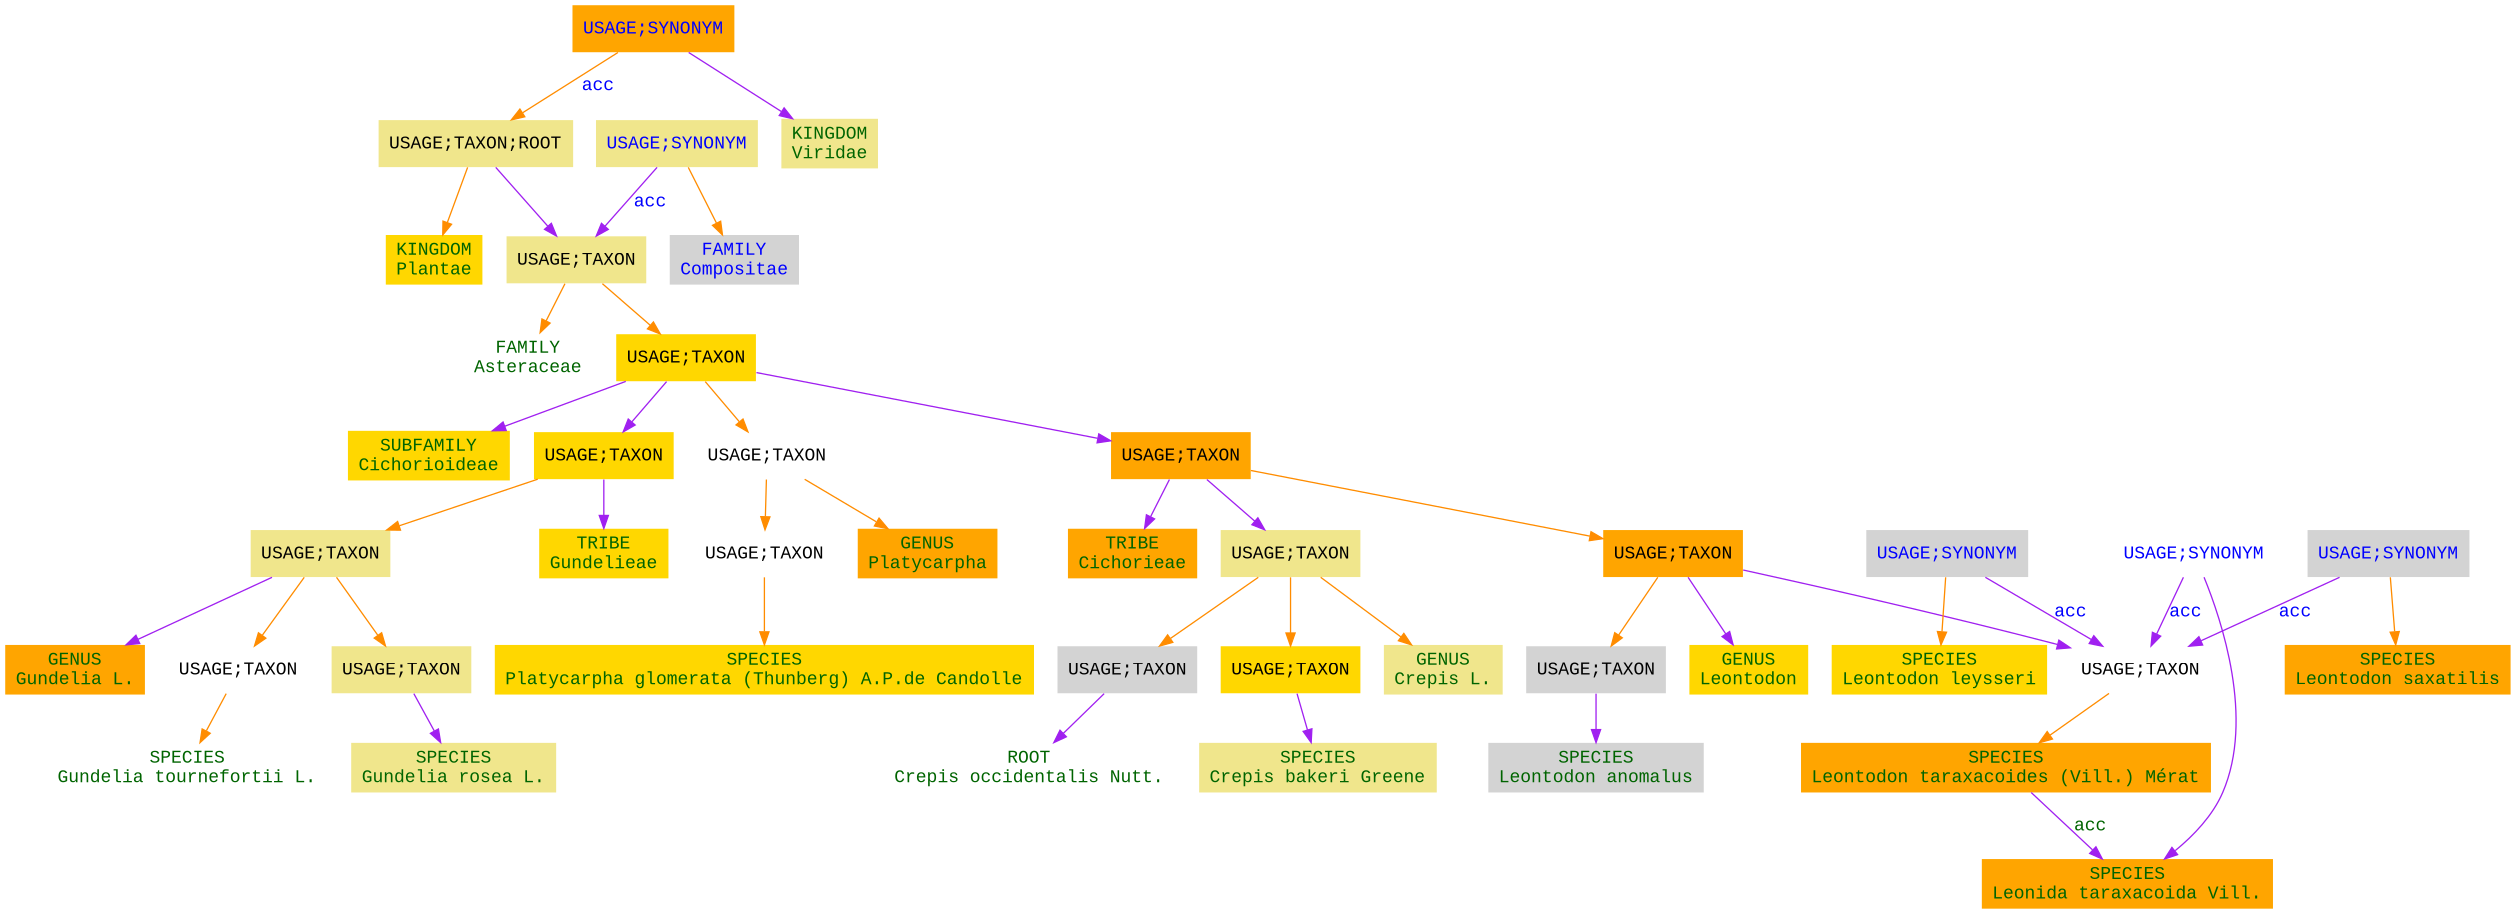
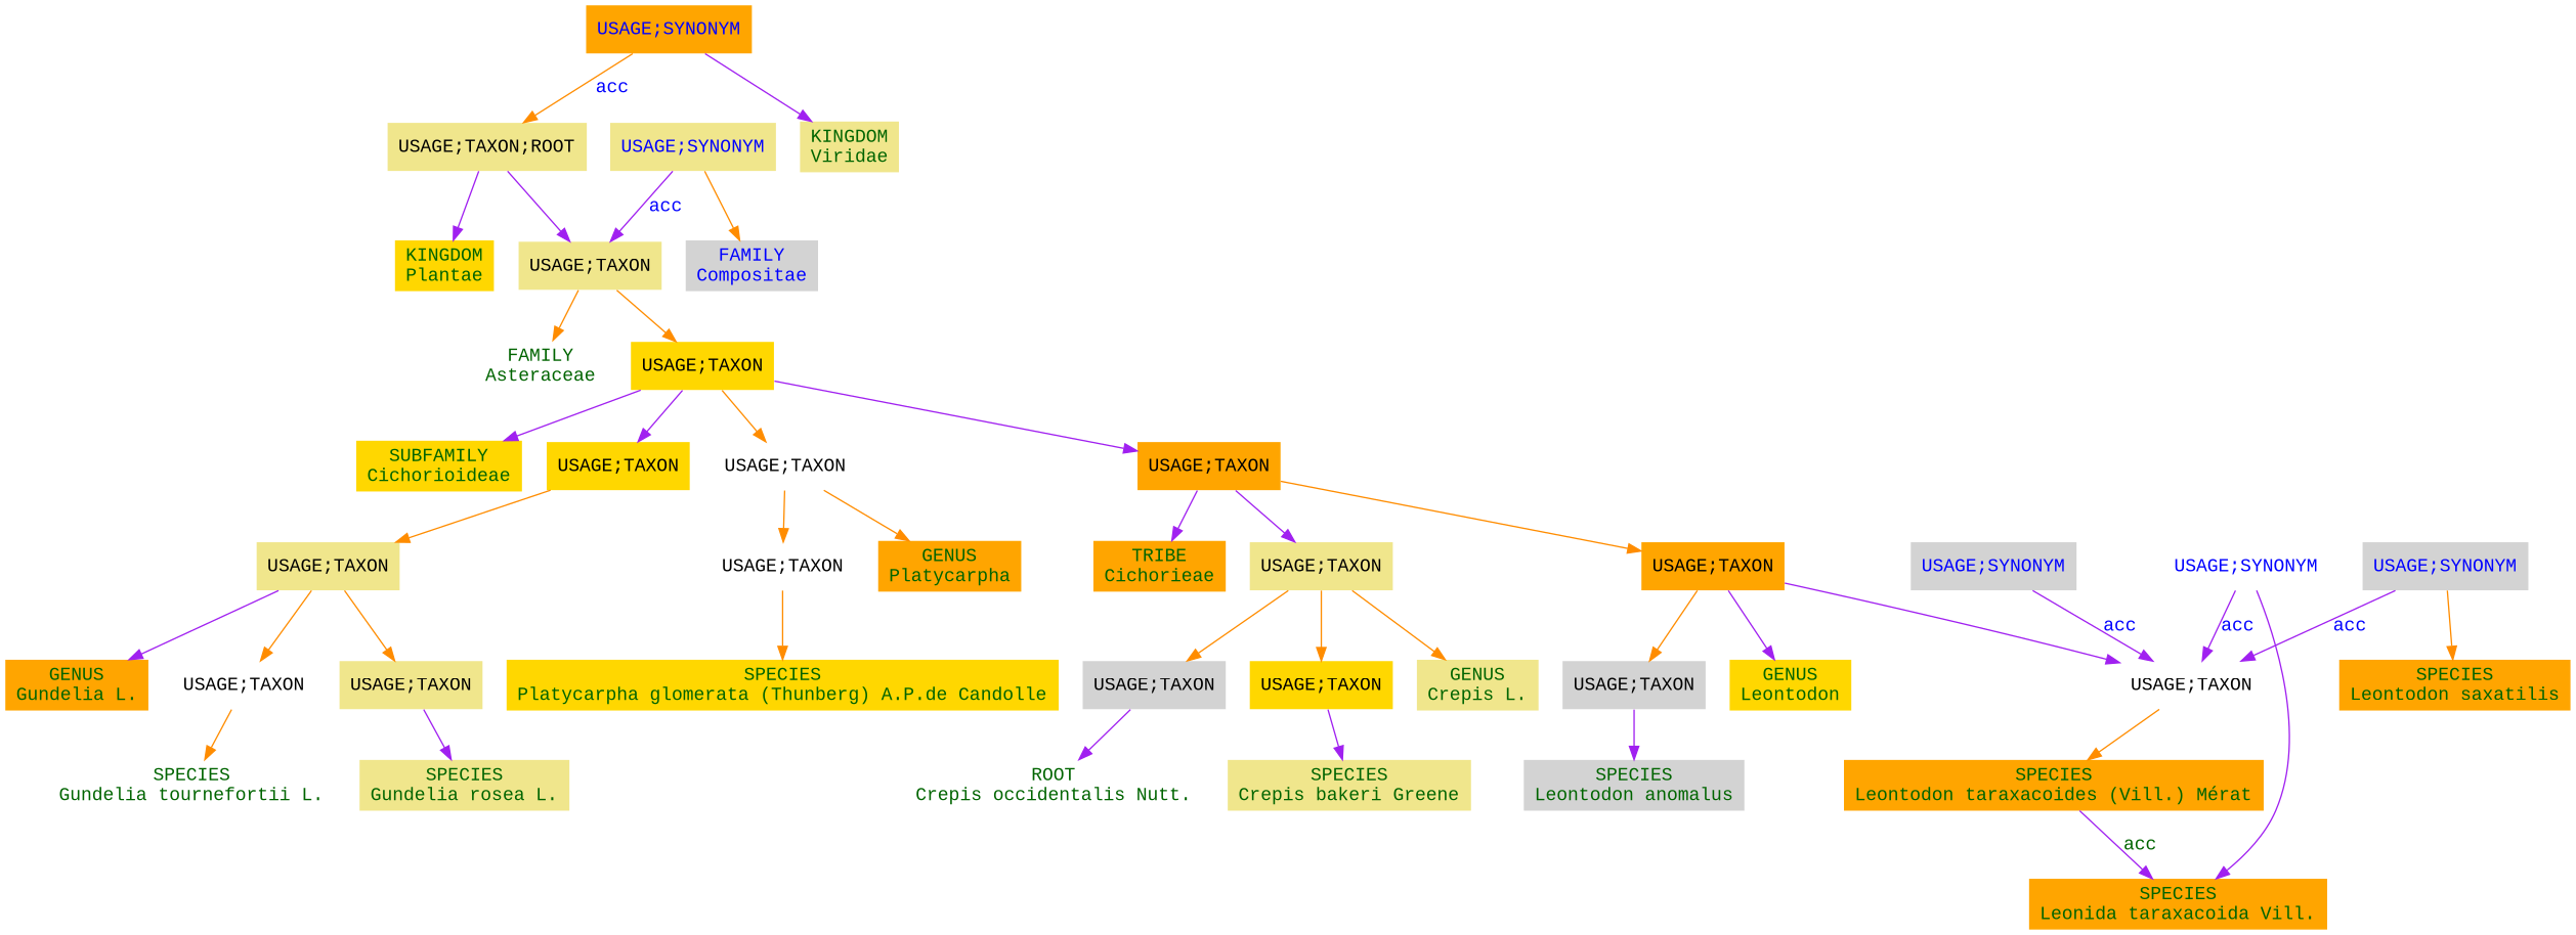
  digraph {
    fontname="Liberation Mono"
    node [fillcolor=khaki fontcolor=darkgreen fontname="Liberation Mono" shape=plaintext style=filled]
    edge [color=darkorange fontname="Liberation Mono"]
    n1 [fillcolor=gold label="KINGDOM\nPlantae"]
    n2 [label="USAGE;TAXON;ROOT" fontcolor=""]
    n3 [label="USAGE;TAXON" fontcolor=""]
    n4 [fillcolor=white label="FAMILY\nAsteraceae"]
    n5 [fillcolor=gold label="USAGE;TAXON" fontcolor=""]
    n6 [fillcolor=gold label="SUBFAMILY\nCichorioideae"]
    n7 [fillcolor=gold label="USAGE;TAXON" fontcolor=""]
    n8 [fillcolor=white label="USAGE;TAXON" fontcolor=""]
    n9 [fillcolor=orange label="USAGE;TAXON" fontcolor=""]
    n10 [label="KINGDOM\nViridae"]
    n11 [fillcolor=orange fontcolor=blue label="USAGE;SYNONYM"]
-   n12 [fillcolor=gold label="TRIBE\nGundelieae"]
    n13 [label="USAGE;TAXON" fontcolor=""]
    n14 [fillcolor=orange label="GENUS\nPlatycarpha"]
    n15 [fillcolor=white label="USAGE;TAXON" fontcolor=""]
    n16 [fillcolor=orange label="TRIBE\nCichorieae"]
    n17 [label="USAGE;TAXON" fontcolor=""]
    n18 [fillcolor=orange label="USAGE;TAXON" fontcolor=""]
    n19 [fillcolor=lightgrey fontcolor=blue label="FAMILY\nCompositae"]
    n20 [fontcolor=blue label="USAGE;SYNONYM"]
    n21 [fillcolor=orange label="GENUS\nGundelia L."]
    n22 [fillcolor=white label="USAGE;TAXON" fontcolor=""]
    n23 [label="USAGE;TAXON" fontcolor=""]
    n24 [fillcolor=gold label="SPECIES\nPlatycarpha glomerata (Thunberg) A.P.de Candolle"]
    n25 [label="GENUS\nCrepis L."]
    n26 [fillcolor=lightgrey label="USAGE;TAXON" fontcolor=""]
    n27 [fillcolor=gold label="USAGE;TAXON" fontcolor=""]
    n28 [fillcolor=gold label="GENUS\nLeontodon"]
    n29 [fillcolor=white label="USAGE;TAXON" fontcolor=""]
    n30 [fillcolor=lightgrey label="USAGE;TAXON" fontcolor=""]
    n31 [fillcolor=white label="ROOT\nCrepis occidentalis Nutt."]
    n32 [label="SPECIES\nCrepis bakeri Greene"]
    n33 [fillcolor=orange label="SPECIES\nLeontodon taraxacoides (Vill.) Mérat"]
    n34 [fillcolor=lightgrey label="SPECIES\nLeontodon anomalus"]
    n35 [fillcolor=white label="SPECIES\nGundelia tournefortii L."]
    n36 [label="SPECIES\nGundelia rosea L."]
    n37 [fillcolor=orange label="SPECIES\nLeonida taraxacoida Vill."]
-   n38 [fillcolor=gold label="SPECIES\nLeontodon leysseri"]
    n39 [fillcolor=lightgrey fontcolor=blue label="USAGE;SYNONYM"]
    n40 [fillcolor=orange label="SPECIES\nLeontodon saxatilis"]
    n41 [fillcolor=lightgrey fontcolor=blue label="USAGE;SYNONYM"]
    n42 [fillcolor=white fontcolor=blue label="USAGE;SYNONYM"]
-   n2 -> n1
+   n2 -> n1 [color=purple]
    n2 -> n3 [color=purple]
    n3 -> n4
    n3 -> n5
    n5 -> n6 [color=purple]
    n5 -> n7 [color=purple]
    n5 -> n8
    n5 -> n9 [color=purple]
-   n7 -> n12 [color=purple]
    n7 -> n13
    n8 -> n14
    n8 -> n15
    n9 -> n16 [color=purple]
    n9 -> n17 [color=purple]
    n9 -> n18
    n11 -> n2 [fontcolor=blue label=acc]
    n11 -> n10 [color=purple]
    n13 -> n21 [color=purple]
    n13 -> n22
    n13 -> n23
    n15 -> n24
    n17 -> n25
    n17 -> n26
    n17 -> n27
    n18 -> n28 [color=purple]
    n18 -> n29 [color=purple]
    n18 -> n30
    n20 -> n3 [color=purple fontcolor=blue label=acc]
    n20 -> n19
    n22 -> n35
    n23 -> n36 [color=purple]
    n26 -> n31 [color=purple]
    n27 -> n32 [color=purple]
    n29 -> n33
    n30 -> n34 [color=purple]
    n33 -> n37 [color=purple fontcolor=darkgreen label=acc]
    n39 -> n29 [color=purple fontcolor=blue label=acc]
-   n39 -> n38
    n41 -> n29 [color=purple fontcolor=blue label=acc]
    n41 -> n40
    n42 -> n29 [color=purple fontcolor=blue label=acc]
    n42 -> n37 [color=purple]
  }
